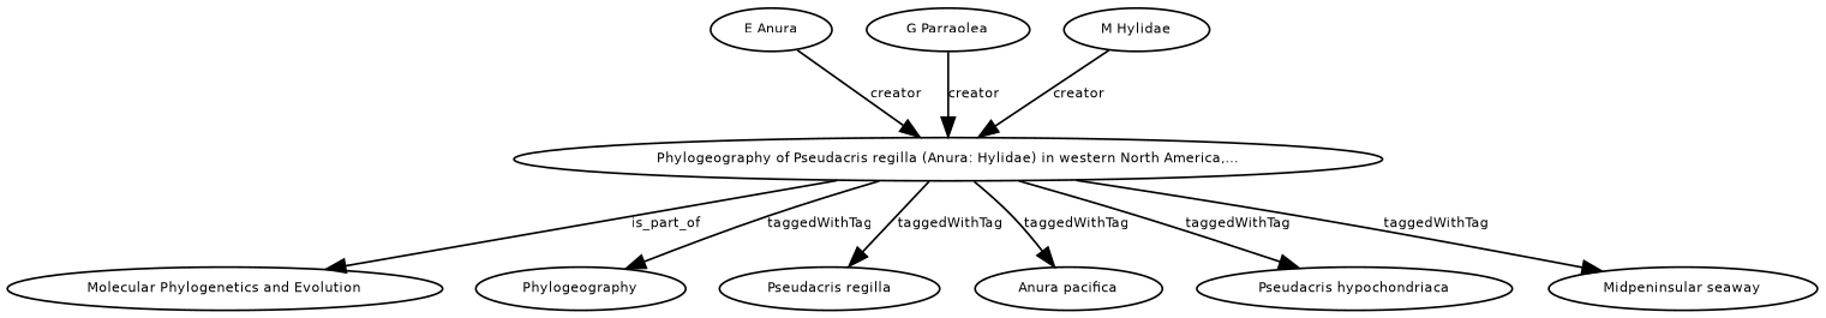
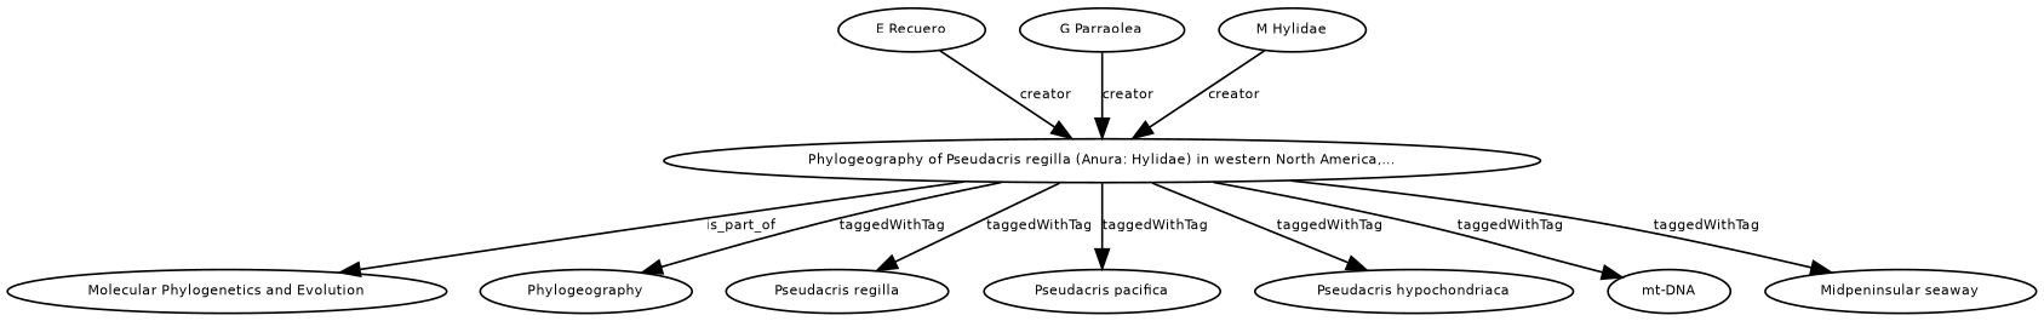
  digraph {
    node [fontname=Helvetica fontsize=7]
    edge [fontname=Helvetica fontsize=7]
    n1 [height=0.27433100247 label="Phylogeography of Pseudacris regilla (Anura: Hylidae) in western North America,..." width=0.27433100247]
    n2 [height=0.27433100247 label="Molecular Phylogenetics and Evolution" width=0.27433100247]
    n3 [height=0.27433100247 label=Phylogeography width=0.27433100247]
    n4 [height=0.27433100247 label="Pseudacris regilla" width=0.27433100247]
-   n5 [height=0.27433100247 label="Anura pacifica" width=0.27433100247]
+   n5 [height=0.27433100247 label="Pseudacris pacifica" width=0.27433100247]
    n6 [height=0.27433100247 label="Pseudacris hypochondriaca" width=0.27433100247]
+   n7 [height=0.27433100247 label="mt-DNA" width=0.27433100247]
    n8 [height=0.27433100247 label="Midpeninsular seaway" width=0.27433100247]
-   n9 [height=0.27433100247 label="E Anura" width=0.27433100247]
+   n9 [height=0.27433100247 label="E Recuero" width=0.27433100247]
    n10 [height=0.27433100247 label="G Parraolea" width=0.27433100247]
    n11 [height=0.27433100247 label="M Hylidae" width=0.27433100247]
    n1 -> n2 [label=is_part_of]
    n1 -> n3 [label=taggedWithTag]
    n1 -> n4 [label=taggedWithTag]
    n1 -> n5 [label=taggedWithTag]
    n1 -> n6 [label=taggedWithTag]
+   n1 -> n7 [label=taggedWithTag]
    n1 -> n8 [label=taggedWithTag]
    n9 -> n1 [label=creator]
    n10 -> n1 [label=creator]
    n11 -> n1 [label=creator]
  }
